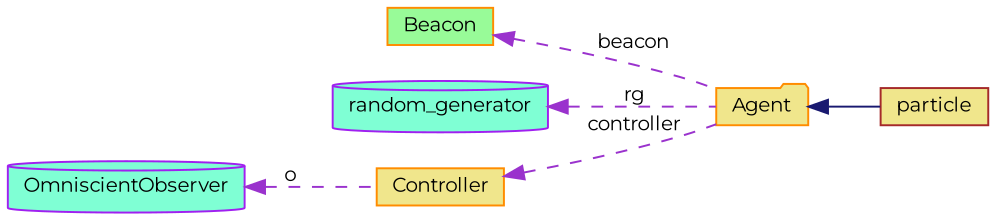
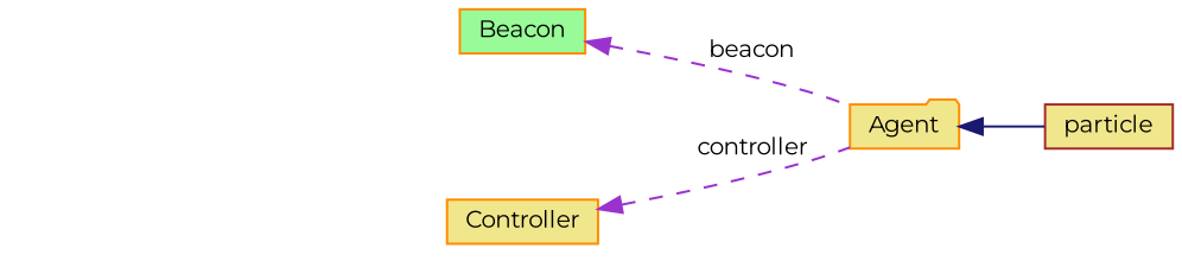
  digraph {
    fontname=Montserrat
    rankdir=LR
    node [color=darkorange fillcolor=khaki fontname=Montserrat fontsize=10 shape=box style=filled]
    edge [color=darkorchid3 dir=back fontname=Montserrat fontsize=10 labelfontname=Helvetica labelfontsize=10 style=dashed]
    n1 [color=brown fontcolor=black height=0.2 label=particle width=0.4]
    n2 [height=0.2 label=Agent shape=folder width=0.4]
    n3 [fillcolor=palegreen height=0.2 label=Beacon width=0.4]
-   n4 [color=purple fillcolor=aquamarine height=0.2 label=random_generator shape=cylinder width=0.4]
    n5 [height=0.2 label=Controller width=0.4]
-   n6 [color=purple fillcolor=aquamarine height=0.2 label=OmniscientObserver shape=cylinder width=0.4]
    n2 -> n1 [color=midnightblue style=solid]
    n3 -> n2 [label=" beacon"]
-   n4 -> n2 [label=" rg"]
    n5 -> n2 [label=" controller"]
-   n6 -> n5 [label=" o"]
  }
